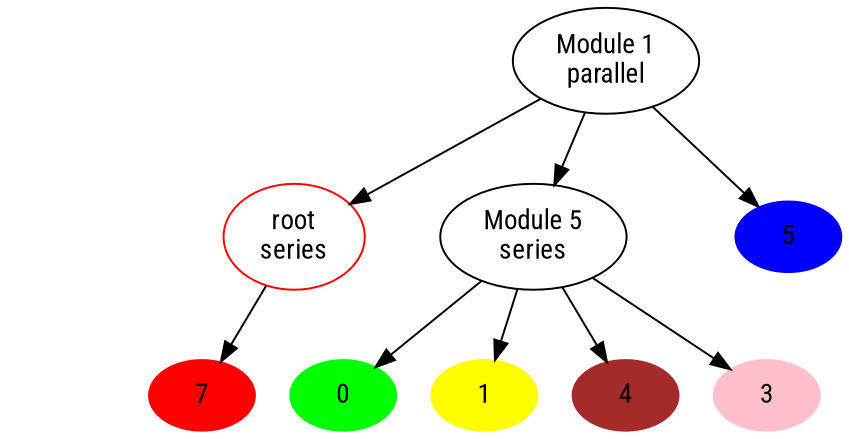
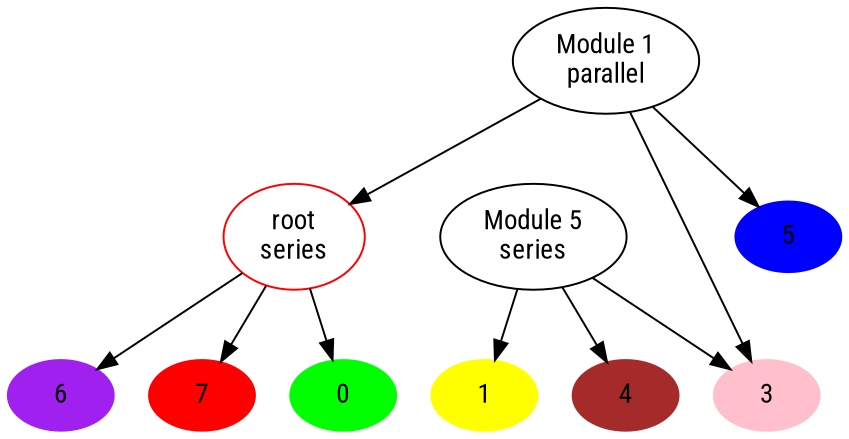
  digraph {
    fontname="Roboto Condensed"
    node [fontname="Roboto Condensed" style=filled]
    edge [fontname="Roboto Condensed"]
    1 [color=yellow]
    n2 [color=green label=0]
    3 [color=pink]
    4 [color=brown]
+   6 [color=purple]
    7 [color=red]
    5 [color=blue]
    root [color=red label="\N\nseries" style=""]
    "Module 1" [label="\N\nparallel" style=""]
    "Module 5" [label="\N\nseries" style=""]
    subgraph sub_1 {
      1
      n2
      3
      4
+     6
      7
      5
    }
+   root -> 6
    root -> 7
    "Module 1" -> 5
    "Module 1" -> root
-   "Module 1" -> "Module 5"
+   "Module 1" -> 3
    "Module 5" -> 1
-   "Module 5" -> n2
+   root -> n2
    "Module 5" -> 3
    "Module 5" -> 4
  }
